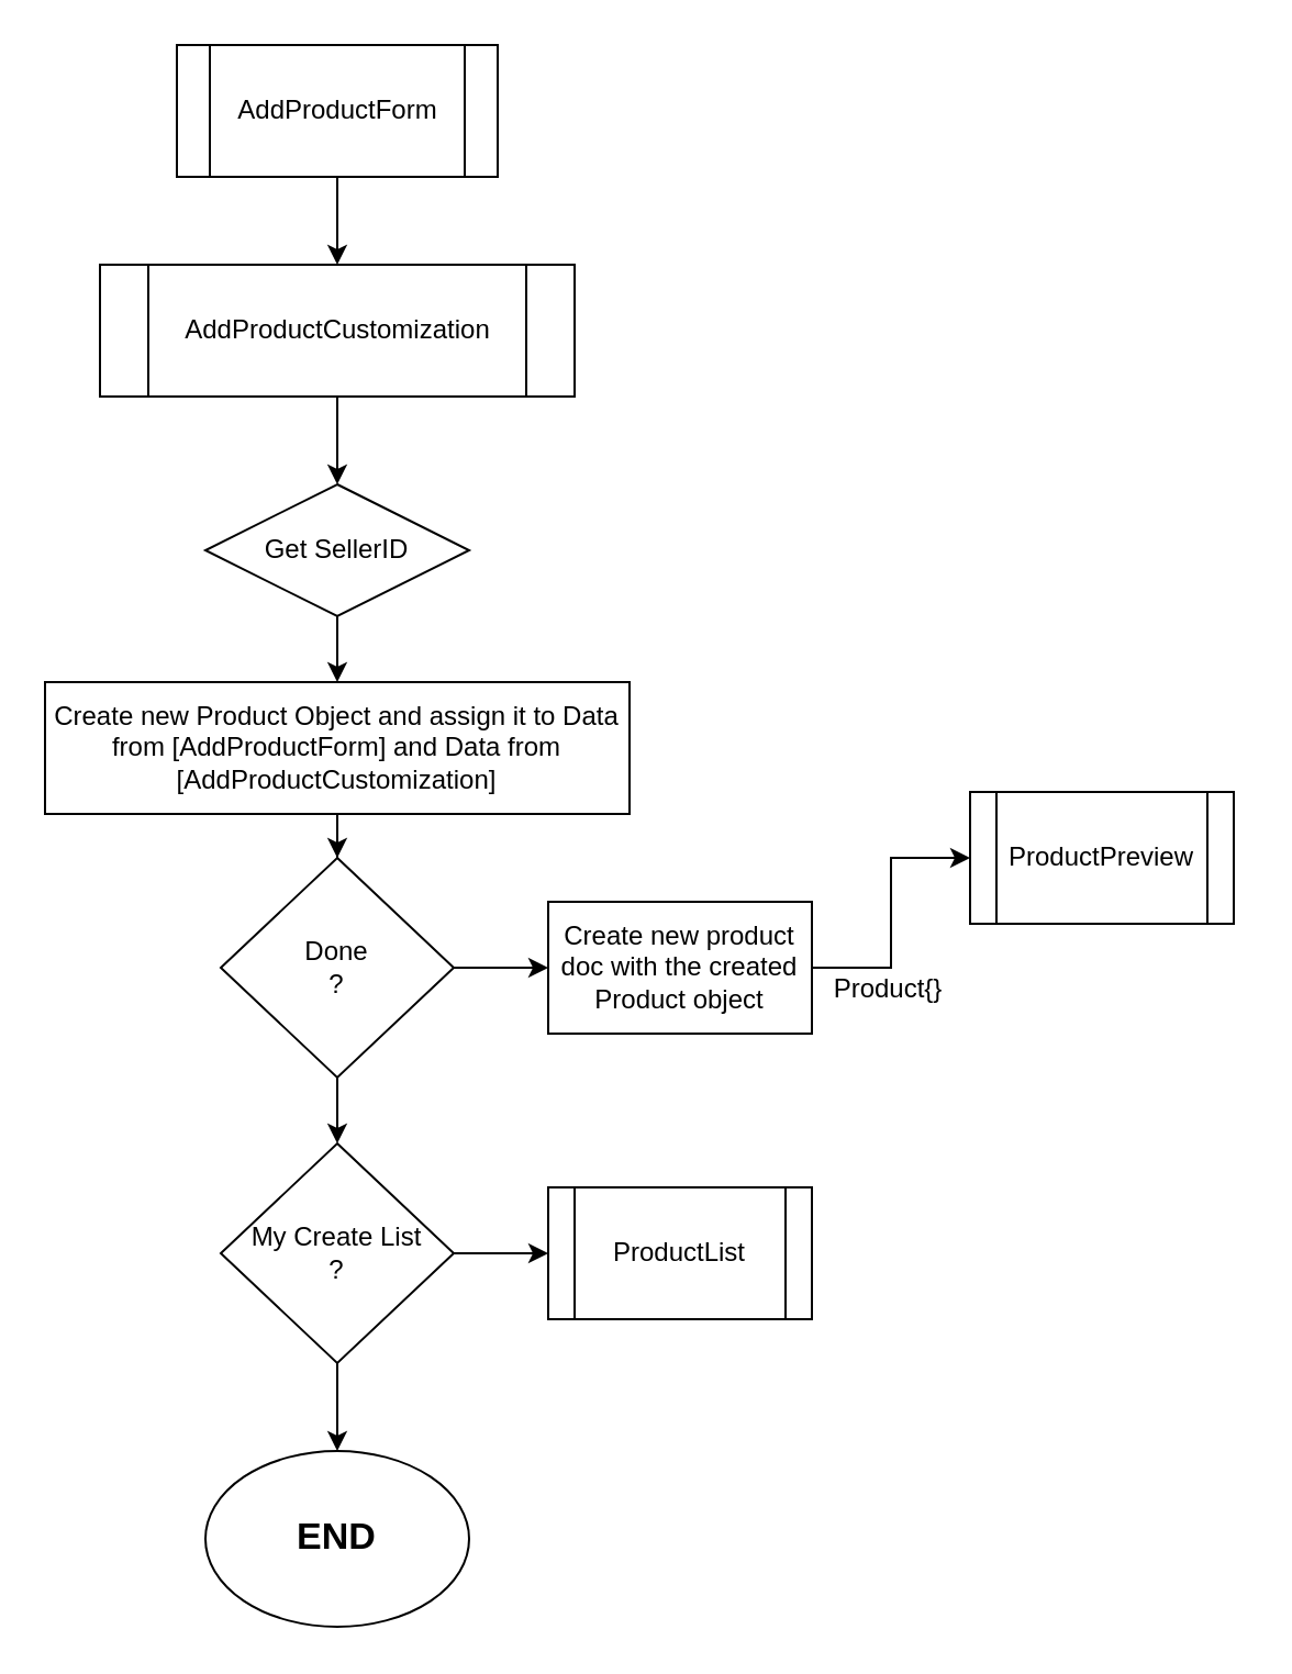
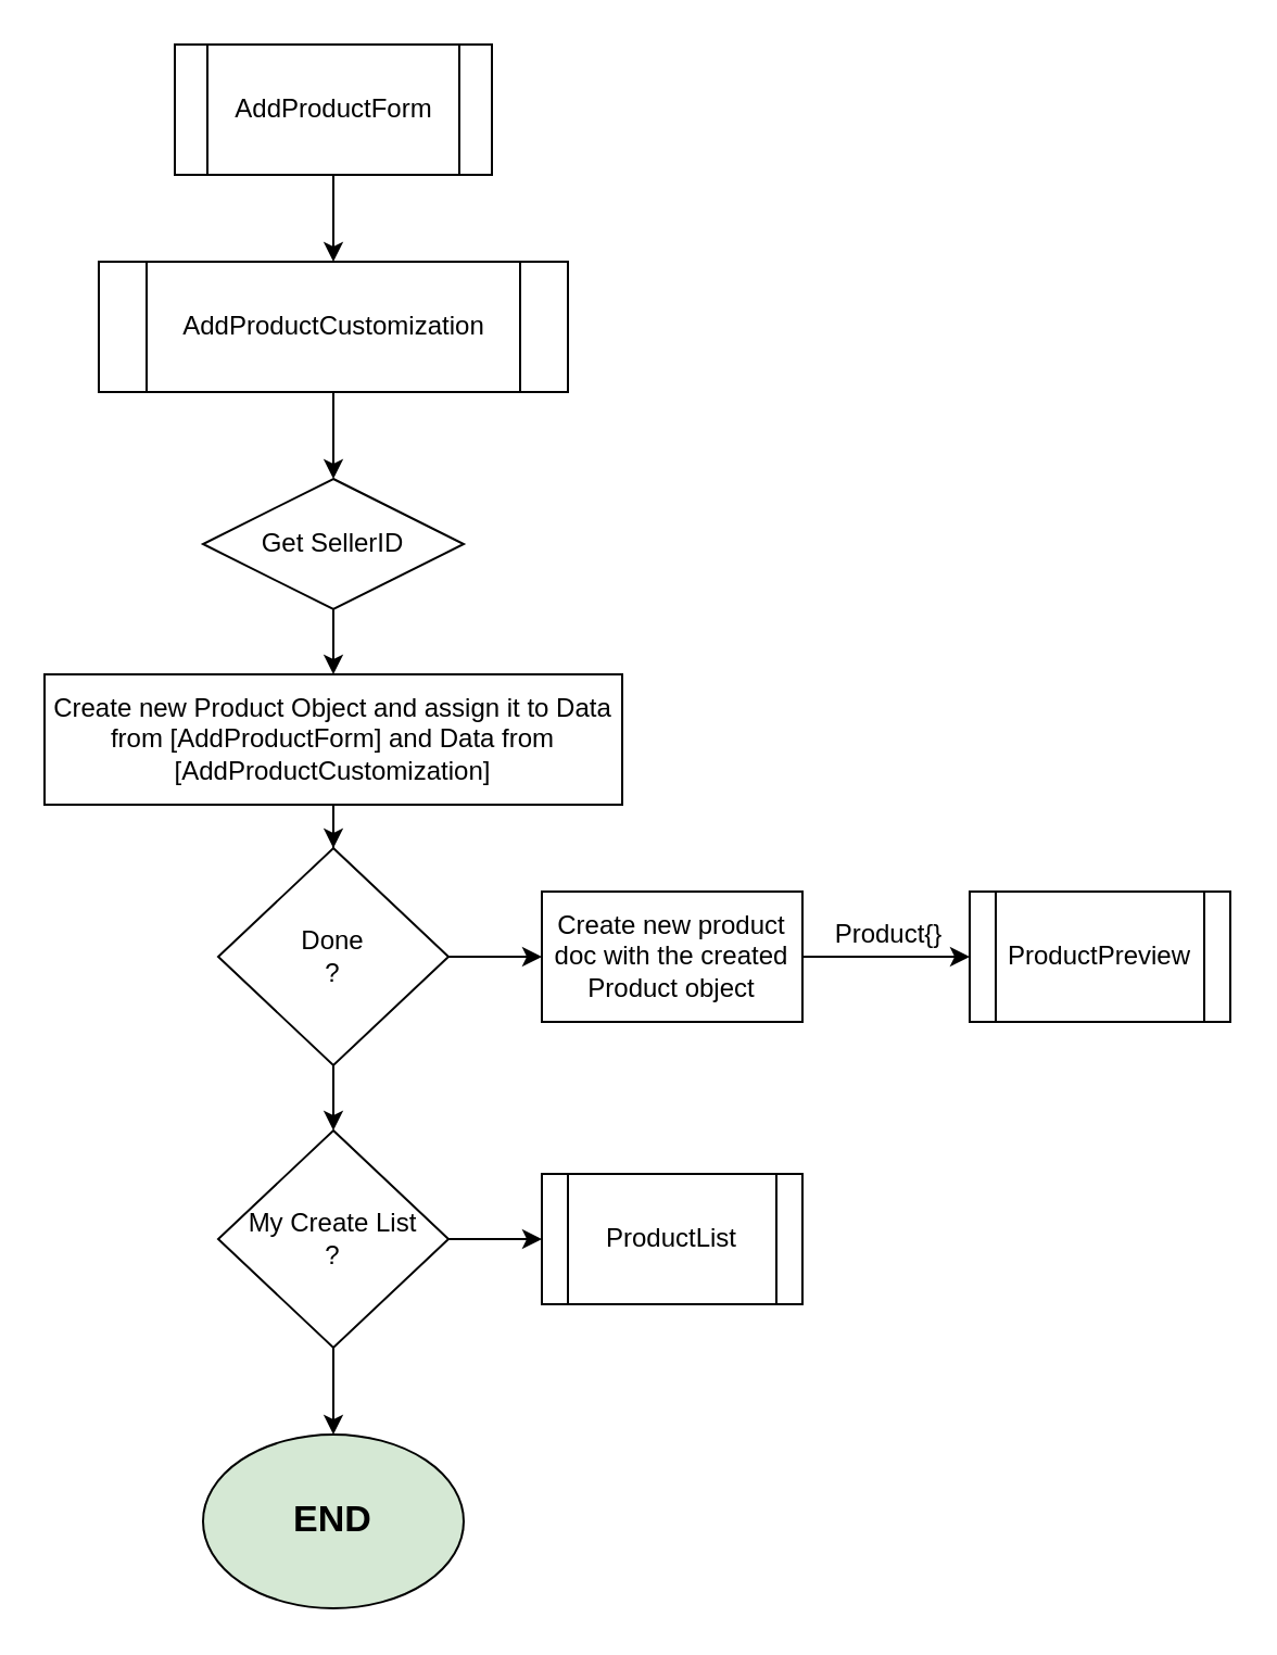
  <mxCell id="0" />
  <mxCell id="1" parent="0" />
  <mxCell id="2" value="" style="edgeStyle=orthogonalEdgeStyle;rounded=0;orthogonalLoop=1;jettySize=auto;html=1;" edge="1" parent="1" source="3" target="5"><mxGeometry relative="1" as="geometry" /></mxCell>
  <mxCell id="3" value="AddProductForm" style="shape=process;whiteSpace=wrap;html=1;backgroundOutline=1;" vertex="1" parent="1"><mxGeometry x="80" y="20" width="146" height="60" as="geometry" /></mxCell>
  <mxCell id="4" value="" style="edgeStyle=orthogonalEdgeStyle;rounded=0;orthogonalLoop=1;jettySize=auto;html=1;" edge="1" parent="1" source="5" target="10"><mxGeometry relative="1" as="geometry" /></mxCell>
  <mxCell id="5" value="AddProductCustomization" style="shape=process;whiteSpace=wrap;html=1;backgroundOutline=1;" vertex="1" parent="1"><mxGeometry x="45" y="120" width="216" height="60" as="geometry" /></mxCell>
  <mxCell id="6" value="" style="edgeStyle=orthogonalEdgeStyle;rounded=0;orthogonalLoop=1;jettySize=auto;html=1;" edge="1" parent="1" source="8" target="12"><mxGeometry relative="1" as="geometry" /></mxCell>
  <mxCell id="7" value="" style="edgeStyle=orthogonalEdgeStyle;rounded=0;orthogonalLoop=1;jettySize=auto;html=1;" edge="1" parent="1" source="8" target="19"><mxGeometry relative="1" as="geometry" /></mxCell>
  <mxCell id="8" value="Done&lt;br&gt;?" style="rhombus;whiteSpace=wrap;html=1;" vertex="1" parent="1"><mxGeometry x="100" y="390" width="106" height="100" as="geometry" /></mxCell>
  <mxCell id="9" value="" style="edgeStyle=orthogonalEdgeStyle;rounded=0;orthogonalLoop=1;jettySize=auto;html=1;" edge="1" parent="1" source="10" target="14"><mxGeometry relative="1" as="geometry" /></mxCell>
  <mxCell id="10" value="Get SellerID" style="rhombus;whiteSpace=wrap;html=1;" vertex="1" parent="1"><mxGeometry x="93" y="220" width="120" height="60" as="geometry" /></mxCell>
  <mxCell id="11" value="" style="edgeStyle=orthogonalEdgeStyle;rounded=0;orthogonalLoop=1;jettySize=auto;html=1;" edge="1" parent="1" source="12" target="15"><mxGeometry relative="1" as="geometry" /></mxCell>
  <mxCell id="12" value="Create new product doc with the created Product object" style="rounded=0;whiteSpace=wrap;html=1;" vertex="1" parent="1"><mxGeometry x="249" y="410" width="120" height="60" as="geometry" /></mxCell>
  <mxCell id="13" value="" style="edgeStyle=orthogonalEdgeStyle;rounded=0;orthogonalLoop=1;jettySize=auto;html=1;" edge="1" parent="1" source="14" target="8"><mxGeometry relative="1" as="geometry" /></mxCell>
  <mxCell id="14" value="Create new Product Object and assign it to Data from [AddProductForm] and Data from [AddProductCustomization]" style="rounded=0;whiteSpace=wrap;html=1;" vertex="1" parent="1"><mxGeometry x="20" y="310" width="266" height="60" as="geometry" /></mxCell>
- <mxCell id="15" value="ProductPreview" style="shape=process;whiteSpace=wrap;html=1;backgroundOutline=1;" vertex="1" parent="1"><mxGeometry x="441" y="360" width="120" height="60" as="geometry" /></mxCell>
- <mxCell id="16" value="Product{}" style="text;html=1;strokeColor=none;fillColor=none;align=center;verticalAlign=middle;whiteSpace=wrap;rounded=0;" vertex="1" parent="1"><mxGeometry x="384" y="440" width="40" height="20" as="geometry" /></mxCell>
+ <mxCell id="15" value="ProductPreview" style="shape=process;whiteSpace=wrap;html=1;backgroundOutline=1;" vertex="1" parent="1"><mxGeometry x="446" y="410" width="120" height="60" as="geometry" /></mxCell>
+ <mxCell id="16" value="Product{}" style="text;html=1;strokeColor=none;fillColor=none;align=center;verticalAlign=middle;whiteSpace=wrap;rounded=0;" vertex="1" parent="1"><mxGeometry x="389" y="420" width="40" height="20" as="geometry" /></mxCell>
  <mxCell id="17" value="" style="edgeStyle=orthogonalEdgeStyle;rounded=0;orthogonalLoop=1;jettySize=auto;html=1;" edge="1" parent="1" source="19" target="20"><mxGeometry relative="1" as="geometry" /></mxCell>
  <mxCell id="18" value="" style="edgeStyle=orthogonalEdgeStyle;rounded=0;orthogonalLoop=1;jettySize=auto;html=1;" edge="1" parent="1" source="19" target="21"><mxGeometry relative="1" as="geometry" /></mxCell>
  <mxCell id="19" value="My Create List&lt;br&gt;?" style="rhombus;whiteSpace=wrap;html=1;" vertex="1" parent="1"><mxGeometry x="100" y="520" width="106" height="100" as="geometry" /></mxCell>
  <mxCell id="20" value="ProductList" style="shape=process;whiteSpace=wrap;html=1;backgroundOutline=1;" vertex="1" parent="1"><mxGeometry x="249" y="540" width="120" height="60" as="geometry" /></mxCell>
- <mxCell id="21" value="&lt;b&gt;&lt;font style=&quot;font-size: 17px&quot;&gt;END&lt;/font&gt;&lt;/b&gt;" style="ellipse;whiteSpace=wrap;html=1;" vertex="1" parent="1"><mxGeometry x="93" y="660" width="120" height="80" as="geometry" /></mxCell>
+ <mxCell id="21" value="&lt;b&gt;&lt;font style=&quot;font-size: 17px&quot;&gt;END&lt;/font&gt;&lt;/b&gt;" style="ellipse;whiteSpace=wrap;html=1;fillColor=#d5e8d4;" vertex="1" parent="1"><mxGeometry x="93" y="660" width="120" height="80" as="geometry" /></mxCell>
